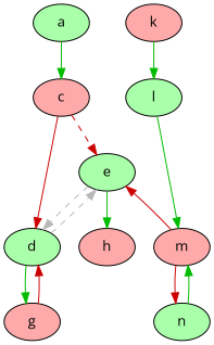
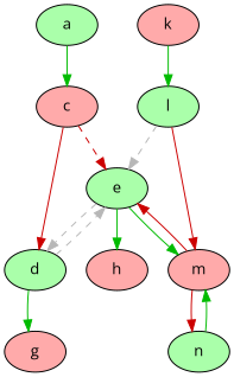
  digraph {
    fontname="Open Sans"
    node [fillcolor="#AAFFAA" fontcolor="#000000" fontname="Open Sans" fontsize=14 shape=oval style=filled]
    edge [color="#00BB00" dir=forward fontname="Open Sans" style=solid]
    a
    c [fillcolor="#FFAAAA"]
    e
    d
    l
    m [fillcolor="#FFAAAA"]
    h [fillcolor="#FFAAAA"]
    n
    g [fillcolor="#FFAAAA"]
    k [fillcolor="#FFAAAA"]
    a -> c
    c -> e [color="#CC0000" style=dashed]
    c -> d [color="#CC0000"]
    e -> d [color="#b7b7b7" style=dashed]
+   e -> m
    e -> h
    d -> e [color="#b7b7b7" style=dashed]
    d -> g
-   l -> m
+   l -> e [color="#b7b7b7" style=dashed]
+   l -> m [color="#CC0000"]
    m -> e [color="#CC0000"]
    m -> n [color="#CC0000"]
    n -> m
-   g -> d [color="#CC0000"]
    k -> l
  }
